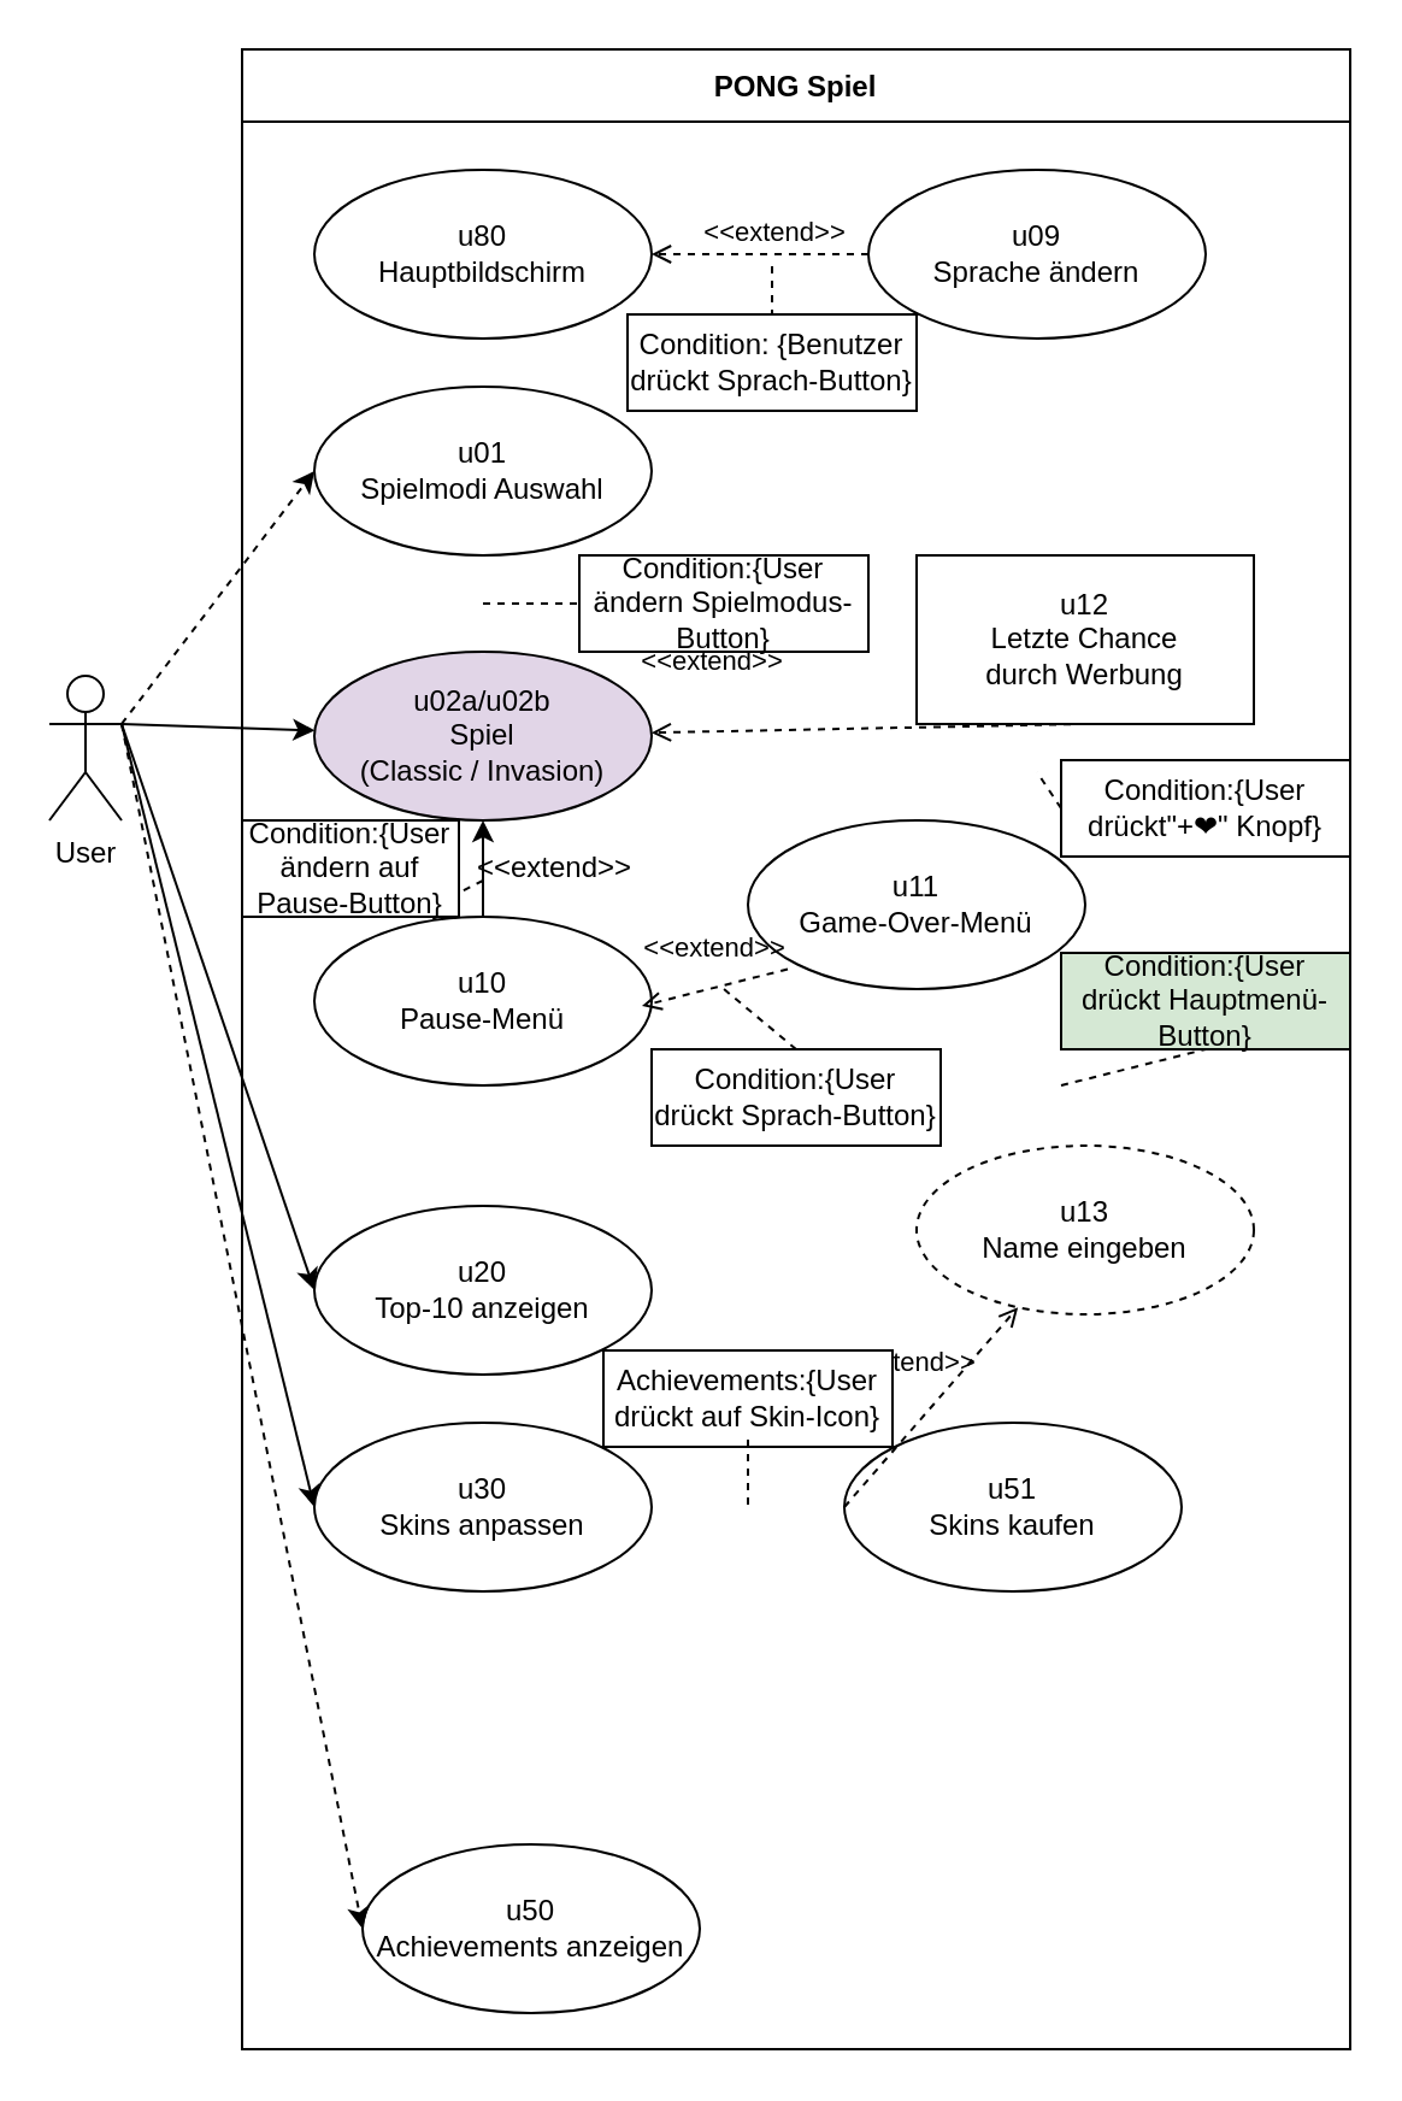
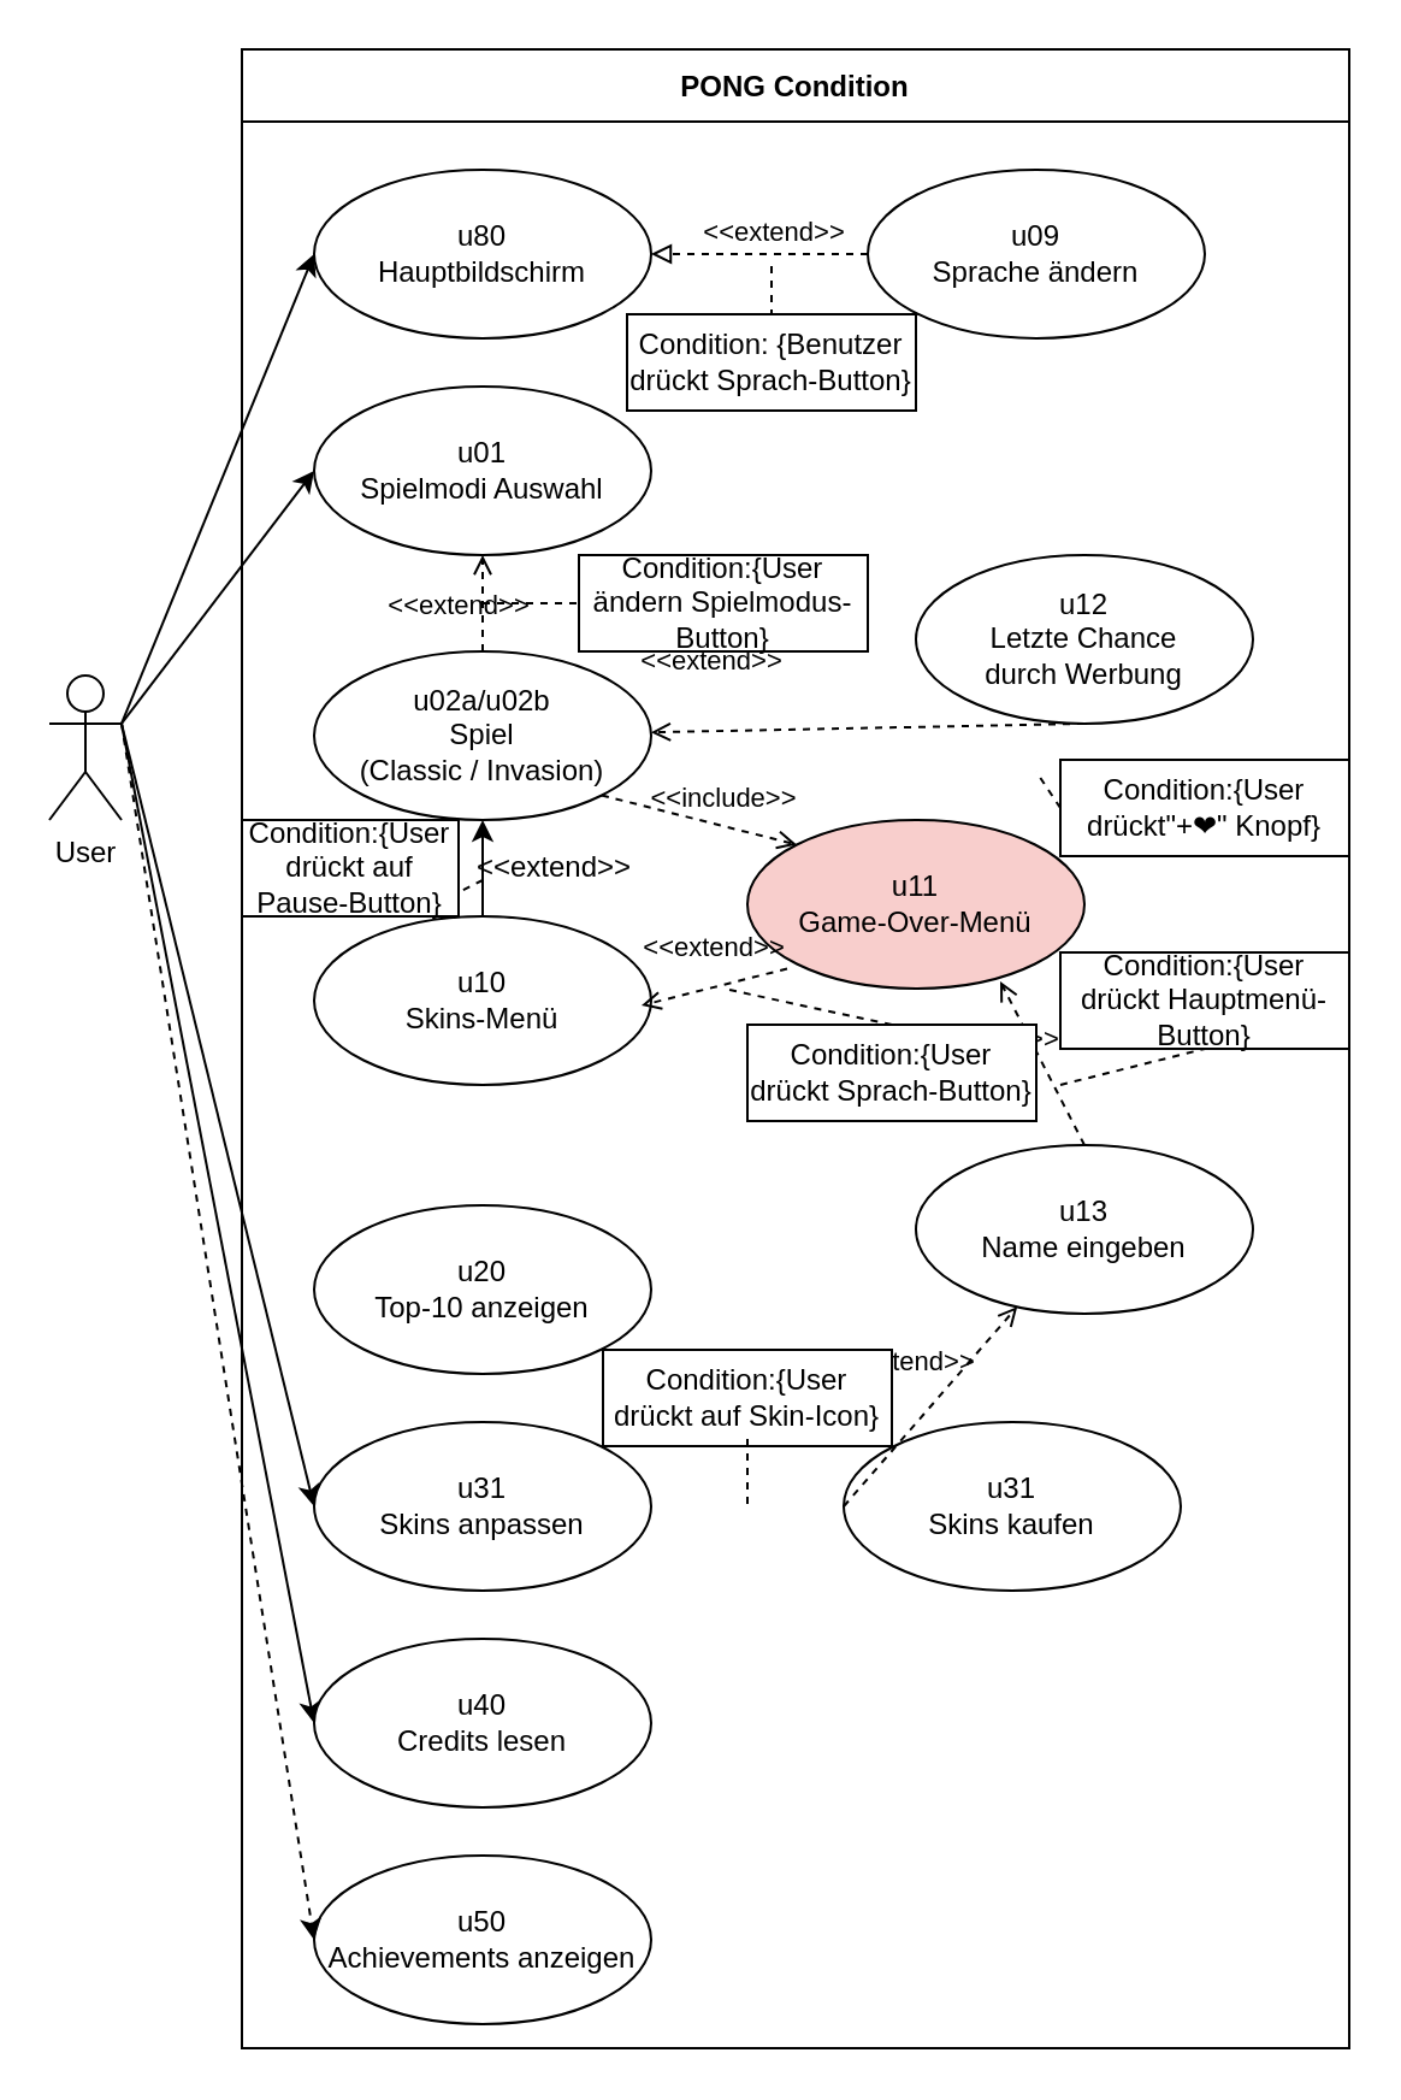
  <mxCell id="0" />
  <mxCell id="1" parent="0" />
- <mxCell id="2" style="rounded=0;orthogonalLoop=1;jettySize=auto;html=1;exitX=1;exitY=0.333;exitDx=0;exitDy=0;exitPerimeter=0;entryX=0;entryY=0.5;entryDx=0;entryDy=0;dashed=1;" parent="1" source="7" target="10" edge="1"><mxGeometry relative="1" as="geometry"><mxPoint x="150" y="75" as="targetPoint" /></mxGeometry></mxCell>
- <mxCell id="3" style="edgeStyle=none;rounded=0;orthogonalLoop=1;jettySize=auto;html=1;exitX=1;exitY=0.333;exitDx=0;exitDy=0;exitPerimeter=0;entryX=0;entryY=0.5;entryDx=0;entryDy=0;" parent="1" source="7" target="11" edge="1"><mxGeometry relative="1" as="geometry" /></mxCell>
+ <mxCell id="2" style="rounded=0;orthogonalLoop=1;jettySize=auto;html=1;exitX=1;exitY=0.333;exitDx=0;exitDy=0;exitPerimeter=0;entryX=0;entryY=0.5;entryDx=0;entryDy=0;" parent="1" source="7" target="10" edge="1"><mxGeometry relative="1" as="geometry"><mxPoint x="150" y="75" as="targetPoint" /></mxGeometry></mxCell>
  <mxCell id="4" style="edgeStyle=none;rounded=0;orthogonalLoop=1;jettySize=auto;html=1;exitX=1;exitY=0.333;exitDx=0;exitDy=0;exitPerimeter=0;entryX=0;entryY=0.5;entryDx=0;entryDy=0;" parent="1" source="7" target="12" edge="1"><mxGeometry relative="1" as="geometry" /></mxCell>
- <mxCell id="6" style="rounded=0;orthogonalLoop=1;jettySize=auto;html=1;exitX=1;exitY=0.333;exitDx=0;exitDy=0;exitPerimeter=0;" parent="1" source="7" target="22" edge="1"><mxGeometry relative="1" as="geometry" /></mxCell>
+ <mxCell id="5" style="edgeStyle=none;rounded=0;orthogonalLoop=1;jettySize=auto;html=1;exitX=1;exitY=0.333;exitDx=0;exitDy=0;exitPerimeter=0;entryX=0;entryY=0.5;entryDx=0;entryDy=0;" parent="1" source="7" target="13" edge="1"><mxGeometry relative="1" as="geometry" /></mxCell>
+ <mxCell id="6" style="rounded=0;orthogonalLoop=1;jettySize=auto;html=1;exitX=1;exitY=0.333;exitDx=0;exitDy=0;exitPerimeter=0;entryX=0;entryY=0.5;entryDx=0;entryDy=0;" parent="1" source="7" target="21" edge="1"><mxGeometry relative="1" as="geometry" /></mxCell>
  <mxCell id="7" value="User" style="shape=umlActor;verticalLabelPosition=bottom;verticalAlign=top;html=1;" parent="1" vertex="1"><mxGeometry x="20" y="280" width="30" height="60" as="geometry" /></mxCell>
- <mxCell id="8" value="PONG Spiel" style="swimlane;startSize=30;" parent="1" vertex="1"><mxGeometry x="100" y="20" width="460" height="830" as="geometry" /></mxCell>
- <mxCell id="9" value="u12&lt;br&gt;Letzte Chance&lt;br&gt;durch Werbung" style="whiteSpace=wrap;html=1;rounded=0;" parent="8" vertex="1"><mxGeometry x="280" y="210" width="140" height="70" as="geometry" /></mxCell>
+ <mxCell id="8" value="PONG Condition" style="swimlane;startSize=30;" parent="1" vertex="1"><mxGeometry x="100" y="20" width="460" height="830" as="geometry" /></mxCell>
+ <mxCell id="9" value="u12&lt;br&gt;Letzte Chance&lt;br&gt;durch Werbung" style="ellipse;whiteSpace=wrap;html=1;" parent="8" vertex="1"><mxGeometry x="280" y="210" width="140" height="70" as="geometry" /></mxCell>
  <mxCell id="10" value="u01&lt;br&gt;Spielmodi Auswahl" style="ellipse;whiteSpace=wrap;html=1;" parent="8" vertex="1"><mxGeometry x="30" y="140" width="140" height="70" as="geometry" /></mxCell>
  <mxCell id="11" value="u20&lt;br&gt;Top-10 anzeigen" style="ellipse;whiteSpace=wrap;html=1;" parent="8" vertex="1"><mxGeometry x="30" y="480" width="140" height="70" as="geometry" /></mxCell>
- <mxCell id="12" value="u30&lt;br&gt;Skins anpassen" style="ellipse;whiteSpace=wrap;html=1;" parent="8" vertex="1"><mxGeometry x="30" y="570" width="140" height="70" as="geometry" /></mxCell>
+ <mxCell id="12" value="u31&lt;br&gt;Skins anpassen" style="ellipse;whiteSpace=wrap;html=1;" parent="8" vertex="1"><mxGeometry x="30" y="570" width="140" height="70" as="geometry" /></mxCell>
+ <mxCell id="13" value="u40&lt;br&gt;Credits lesen" style="ellipse;whiteSpace=wrap;html=1;" parent="8" vertex="1"><mxGeometry x="30" y="660" width="140" height="70" as="geometry" /></mxCell>
  <mxCell id="14" style="edgeStyle=orthogonalEdgeStyle;rounded=0;orthogonalLoop=1;jettySize=auto;html=1;exitX=0.5;exitY=0;exitDx=0;exitDy=0;entryX=0.5;entryY=1;entryDx=0;entryDy=0;" edge="1" parent="8" source="15" target="22"><mxGeometry relative="1" as="geometry" /></mxCell>
- <mxCell id="15" value="u10&lt;br&gt;Pause-Menü" style="ellipse;whiteSpace=wrap;html=1;" parent="8" vertex="1"><mxGeometry x="30" y="360" width="140" height="70" as="geometry" /></mxCell>
- <mxCell id="16" value="u51&lt;br&gt;Skins kaufen" style="ellipse;whiteSpace=wrap;html=1;" parent="8" vertex="1"><mxGeometry x="250" y="570" width="140" height="70" as="geometry" /></mxCell>
+ <mxCell id="15" value="u10&lt;br&gt;Skins-Menü" style="ellipse;whiteSpace=wrap;html=1;" parent="8" vertex="1"><mxGeometry x="30" y="360" width="140" height="70" as="geometry" /></mxCell>
+ <mxCell id="16" value="u31&lt;br&gt;Skins kaufen" style="ellipse;whiteSpace=wrap;html=1;" parent="8" vertex="1"><mxGeometry x="250" y="570" width="140" height="70" as="geometry" /></mxCell>
  <mxCell id="17" value="&amp;lt;&amp;lt;extend&amp;gt;&amp;gt;" style="html=1;verticalAlign=bottom;labelBackgroundColor=none;endArrow=open;endFill=0;dashed=1;rounded=0;exitX=0;exitY=0.5;exitDx=0;exitDy=0;" parent="8" source="16" target="19" edge="1"><mxGeometry y="15" width="160" relative="1" as="geometry"><mxPoint x="270" y="215.0" as="sourcePoint" /><mxPoint x="187.261" y="312.763" as="targetPoint" /><mxPoint as="offset" /></mxGeometry></mxCell>
  <mxCell id="18" value="&amp;lt;&amp;lt;extend&amp;gt;&amp;gt;" style="html=1;verticalAlign=bottom;labelBackgroundColor=none;endArrow=open;endFill=0;dashed=1;rounded=0;exitX=0.5;exitY=1;exitDx=0;exitDy=0;" parent="8" source="9" target="22" edge="1"><mxGeometry x="0.724" y="-20" width="160" relative="1" as="geometry"><mxPoint x="250" y="445" as="sourcePoint" /><mxPoint x="188.61" y="376.943" as="targetPoint" /><mxPoint as="offset" /></mxGeometry></mxCell>
- <mxCell id="19" value="u13&lt;br&gt;Name eingeben" style="ellipse;whiteSpace=wrap;html=1;dashed=1;" parent="8" vertex="1"><mxGeometry x="280" y="455" width="140" height="70" as="geometry" /></mxCell>
+ <mxCell id="19" value="u13&lt;br&gt;Name eingeben" style="ellipse;whiteSpace=wrap;html=1;" parent="8" vertex="1"><mxGeometry x="280" y="455" width="140" height="70" as="geometry" /></mxCell>
+ <mxCell id="20" value="&amp;lt;&amp;lt;extend&amp;gt;&amp;gt;" style="html=1;verticalAlign=bottom;labelBackgroundColor=none;endArrow=open;endFill=0;dashed=1;rounded=0;exitX=0.5;exitY=0;exitDx=0;exitDy=0;entryX=0.75;entryY=0.957;entryDx=0;entryDy=0;entryPerimeter=0;" parent="8" source="19" target="23" edge="1"><mxGeometry x="0.292" y="20" width="160" relative="1" as="geometry"><mxPoint x="244.503" y="420.251" as="sourcePoint" /><mxPoint x="194.386" y="375.486" as="targetPoint" /><mxPoint y="-1" as="offset" /></mxGeometry></mxCell>
  <mxCell id="21" value="u80&lt;br&gt;Hauptbildschirm" style="ellipse;whiteSpace=wrap;html=1;" parent="8" vertex="1"><mxGeometry x="30" y="50" width="140" height="70" as="geometry" /></mxCell>
- <mxCell id="22" value="u02a/u02b&lt;br&gt;Spiel&lt;br&gt;(Classic / Invasion)" style="ellipse;whiteSpace=wrap;html=1;fillColor=#e1d5e7;" parent="8" vertex="1"><mxGeometry x="30" y="250" width="140" height="70" as="geometry" /></mxCell>
- <mxCell id="23" value="u11&lt;br&gt;Game-Over-Menü" style="ellipse;whiteSpace=wrap;html=1;" parent="8" vertex="1"><mxGeometry x="210" y="320" width="140" height="70" as="geometry" /></mxCell>
+ <mxCell id="22" value="u02a/u02b&lt;br&gt;Spiel&lt;br&gt;(Classic / Invasion)" style="ellipse;whiteSpace=wrap;html=1;" parent="8" vertex="1"><mxGeometry x="30" y="250" width="140" height="70" as="geometry" /></mxCell>
+ <mxCell id="23" value="u11&lt;br&gt;Game-Over-Menü" style="ellipse;whiteSpace=wrap;html=1;fillColor=#f8cecc;" parent="8" vertex="1"><mxGeometry x="210" y="320" width="140" height="70" as="geometry" /></mxCell>
+ <mxCell id="24" value="&amp;lt;&amp;lt;include&amp;gt;&amp;gt;" style="html=1;verticalAlign=bottom;labelBackgroundColor=none;endArrow=open;endFill=0;dashed=1;rounded=0;curved=1;entryX=0;entryY=0;entryDx=0;entryDy=0;exitX=1;exitY=1;exitDx=0;exitDy=0;" parent="8" source="22" target="23" edge="1"><mxGeometry x="0.232" y="2" width="160" relative="1" as="geometry"><mxPoint x="110" y="320" as="sourcePoint" /><mxPoint x="110" y="370" as="targetPoint" /><mxPoint x="1" as="offset" /></mxGeometry></mxCell>
  <mxCell id="25" value="u09&lt;br&gt;Sprache ändern" style="ellipse;whiteSpace=wrap;html=1;" parent="8" vertex="1"><mxGeometry x="260" y="50" width="140" height="70" as="geometry" /></mxCell>
- <mxCell id="27" value="&amp;lt;&amp;lt;extend&amp;gt;&amp;gt;" style="html=1;verticalAlign=bottom;labelBackgroundColor=none;endArrow=open;endFill=0;dashed=1;rounded=0;entryX=1;entryY=0.5;entryDx=0;entryDy=0;exitX=0;exitY=0.5;exitDx=0;exitDy=0;" parent="8" source="25" target="21" edge="1"><mxGeometry x="-0.143" width="160" relative="1" as="geometry"><mxPoint x="220" y="85" as="sourcePoint" /><mxPoint x="110" y="220" as="targetPoint" /><mxPoint as="offset" /></mxGeometry></mxCell>
+ <mxCell id="26" value="&amp;lt;&amp;lt;extend&amp;gt;&amp;gt;" style="html=1;verticalAlign=bottom;labelBackgroundColor=none;endArrow=open;endFill=0;dashed=1;rounded=0;entryX=0.5;entryY=1;entryDx=0;entryDy=0;" parent="8" source="22" target="10" edge="1"><mxGeometry x="-0.5" y="10" width="160" relative="1" as="geometry"><mxPoint x="100" y="250" as="sourcePoint" /><mxPoint x="318" y="330" as="targetPoint" /><mxPoint as="offset" /></mxGeometry></mxCell>
+ <mxCell id="27" value="&amp;lt;&amp;lt;extend&amp;gt;&amp;gt;" style="html=1;verticalAlign=bottom;labelBackgroundColor=none;endArrow=block;endFill=0;dashed=1;rounded=0;entryX=1;entryY=0.5;entryDx=0;entryDy=0;exitX=0;exitY=0.5;exitDx=0;exitDy=0;" parent="8" source="25" target="21" edge="1"><mxGeometry x="-0.143" width="160" relative="1" as="geometry"><mxPoint x="220" y="85" as="sourcePoint" /><mxPoint x="110" y="220" as="targetPoint" /><mxPoint as="offset" /></mxGeometry></mxCell>
  <mxCell id="28" style="edgeStyle=none;rounded=0;orthogonalLoop=1;jettySize=auto;html=1;exitX=0.5;exitY=1;exitDx=0;exitDy=0;" parent="8" source="25" target="25" edge="1"><mxGeometry relative="1" as="geometry" /></mxCell>
- <mxCell id="29" value="u50&lt;br&gt;Achievements anzeigen" style="ellipse;whiteSpace=wrap;html=1;" parent="8" vertex="1"><mxGeometry x="50" y="745" width="140" height="70" as="geometry" /></mxCell>
+ <mxCell id="29" value="u50&lt;br&gt;Achievements anzeigen" style="ellipse;whiteSpace=wrap;html=1;" parent="8" vertex="1"><mxGeometry x="30" y="750" width="140" height="70" as="geometry" /></mxCell>
  <mxCell id="30" value="&amp;lt;&amp;lt;extend&amp;gt;&amp;gt;" style="text;html=1;strokeColor=none;fillColor=none;align=center;verticalAlign=middle;whiteSpace=wrap;rounded=0;" vertex="1" parent="8"><mxGeometry x="100" y="325" width="60" height="30" as="geometry" /></mxCell>
  <mxCell id="31" value="Condition: {Benutzer drückt Sprach-Button}" style="rounded=0;whiteSpace=wrap;html=1;" vertex="1" parent="8"><mxGeometry x="160" y="110" width="120" height="40" as="geometry" /></mxCell>
  <mxCell id="32" value="Condition:{User ändern Spielmodus-Button}" style="rounded=0;whiteSpace=wrap;html=1;" vertex="1" parent="8"><mxGeometry x="140" y="210" width="120" height="40" as="geometry" /></mxCell>
  <mxCell id="33" value="Condition:{User drückt&quot;+❤&quot; Knopf}" style="rounded=0;whiteSpace=wrap;html=1;" vertex="1" parent="8"><mxGeometry x="340" y="295" width="120" height="40" as="geometry" /></mxCell>
- <mxCell id="34" value="Condition:{User drückt Sprach-Button}" style="rounded=0;whiteSpace=wrap;html=1;" vertex="1" parent="8"><mxGeometry x="170" y="415" width="120" height="40" as="geometry" /></mxCell>
- <mxCell id="35" value="Condition:{User drückt Hauptmenü-Button}" style="rounded=0;whiteSpace=wrap;html=1;fillColor=#d5e8d4;" vertex="1" parent="8"><mxGeometry x="340" y="375" width="120" height="40" as="geometry" /></mxCell>
+ <mxCell id="34" value="Condition:{User drückt Sprach-Button}" style="rounded=0;whiteSpace=wrap;html=1;" vertex="1" parent="8"><mxGeometry x="210" y="405" width="120" height="40" as="geometry" /></mxCell>
+ <mxCell id="35" value="Condition:{User drückt Hauptmenü-Button}" style="rounded=0;whiteSpace=wrap;html=1;" vertex="1" parent="8"><mxGeometry x="340" y="375" width="120" height="40" as="geometry" /></mxCell>
  <mxCell id="36" value="" style="endArrow=none;dashed=1;html=1;rounded=0;exitX=0.5;exitY=0;exitDx=0;exitDy=0;" edge="1" parent="8" source="34"><mxGeometry width="50" height="50" relative="1" as="geometry"><mxPoint x="150" y="440" as="sourcePoint" /><mxPoint x="200" y="390" as="targetPoint" /></mxGeometry></mxCell>
- <mxCell id="37" value="Condition:{User ändern auf Pause-Button}" style="rounded=0;whiteSpace=wrap;html=1;" vertex="1" parent="8"><mxGeometry y="320" width="90" height="40" as="geometry" /></mxCell>
- <mxCell id="38" value="Achievements:{User drückt auf Skin-Icon}" style="rounded=0;whiteSpace=wrap;html=1;" vertex="1" parent="8"><mxGeometry x="150" y="540" width="120" height="40" as="geometry" /></mxCell>
+ <mxCell id="37" value="Condition:{User drückt auf Pause-Button}" style="rounded=0;whiteSpace=wrap;html=1;" vertex="1" parent="8"><mxGeometry y="320" width="90" height="40" as="geometry" /></mxCell>
+ <mxCell id="38" value="Condition:{User drückt auf Skin-Icon}" style="rounded=0;whiteSpace=wrap;html=1;" vertex="1" parent="8"><mxGeometry x="150" y="540" width="120" height="40" as="geometry" /></mxCell>
  <mxCell id="39" value="" style="endArrow=classic;html=1;rounded=0;exitX=1;exitY=0.333;exitDx=0;exitDy=0;exitPerimeter=0;entryX=0;entryY=0.5;entryDx=0;entryDy=0;dashed=1;" parent="1" source="7" target="29" edge="1"><mxGeometry width="50" height="50" relative="1" as="geometry"><mxPoint x="380" y="560" as="sourcePoint" /><mxPoint x="430" y="510" as="targetPoint" /></mxGeometry></mxCell>
  <mxCell id="40" value="&amp;lt;&amp;lt;extend&amp;gt;&amp;gt;" style="html=1;verticalAlign=bottom;labelBackgroundColor=none;endArrow=open;endFill=0;dashed=1;rounded=0;exitX=0;exitY=1;exitDx=0;exitDy=0;entryX=1;entryY=0.5;entryDx=0;entryDy=0;" edge="1" parent="1"><mxGeometry x="-0.05" y="-7" width="160" relative="1" as="geometry"><mxPoint x="326.503" y="401.749" as="sourcePoint" /><mxPoint x="266" y="417" as="targetPoint" /><mxPoint as="offset" /></mxGeometry></mxCell>
  <mxCell id="41" value="" style="endArrow=none;dashed=1;html=1;rounded=0;entryX=0.5;entryY=0;entryDx=0;entryDy=0;" edge="1" parent="1" target="31"><mxGeometry width="50" height="50" relative="1" as="geometry"><mxPoint x="320" y="110" as="sourcePoint" /><mxPoint x="410" y="240" as="targetPoint" /></mxGeometry></mxCell>
  <mxCell id="42" value="" style="endArrow=none;dashed=1;html=1;rounded=0;entryX=0.5;entryY=1;entryDx=0;entryDy=0;" edge="1" parent="1" target="35"><mxGeometry width="50" height="50" relative="1" as="geometry"><mxPoint x="440" y="450" as="sourcePoint" /><mxPoint x="410" y="420" as="targetPoint" /></mxGeometry></mxCell>
  <mxCell id="43" value="" style="endArrow=none;dashed=1;html=1;rounded=0;exitX=0;exitY=0.5;exitDx=0;exitDy=0;" edge="1" parent="1" source="33"><mxGeometry width="50" height="50" relative="1" as="geometry"><mxPoint x="360" y="470" as="sourcePoint" /><mxPoint x="430" y="320" as="targetPoint" /></mxGeometry></mxCell>
  <mxCell id="44" value="" style="endArrow=none;dashed=1;html=1;rounded=0;entryX=0;entryY=0.5;entryDx=0;entryDy=0;" edge="1" parent="1" target="32"><mxGeometry width="50" height="50" relative="1" as="geometry"><mxPoint x="200" y="250" as="sourcePoint" /><mxPoint x="410" y="270" as="targetPoint" /></mxGeometry></mxCell>
  <mxCell id="45" value="" style="endArrow=none;dashed=1;html=1;rounded=0;entryX=1;entryY=0.75;entryDx=0;entryDy=0;" edge="1" parent="1" target="37"><mxGeometry width="50" height="50" relative="1" as="geometry"><mxPoint x="200" y="365" as="sourcePoint" /><mxPoint x="410" y="450" as="targetPoint" /></mxGeometry></mxCell>
  <mxCell id="46" value="" style="endArrow=none;dashed=1;html=1;rounded=0;entryX=0.5;entryY=1;entryDx=0;entryDy=0;" edge="1" parent="1"><mxGeometry width="50" height="50" relative="1" as="geometry"><mxPoint x="310" y="624" as="sourcePoint" /><mxPoint x="310" y="594" as="targetPoint" /></mxGeometry></mxCell>
